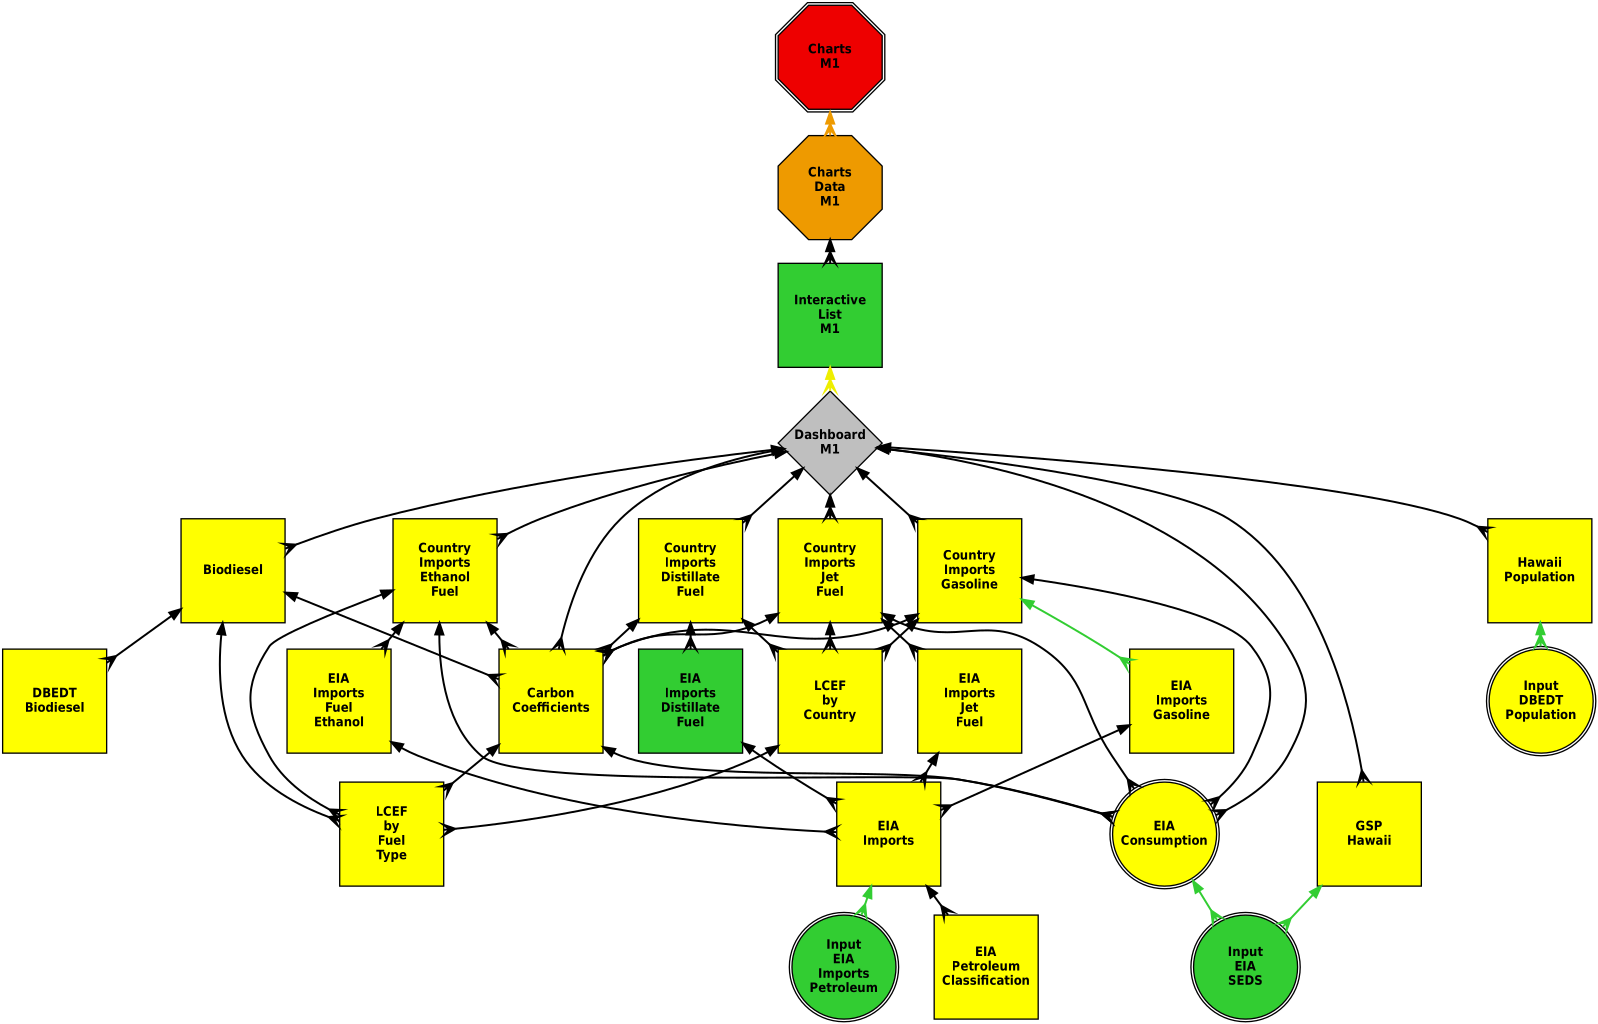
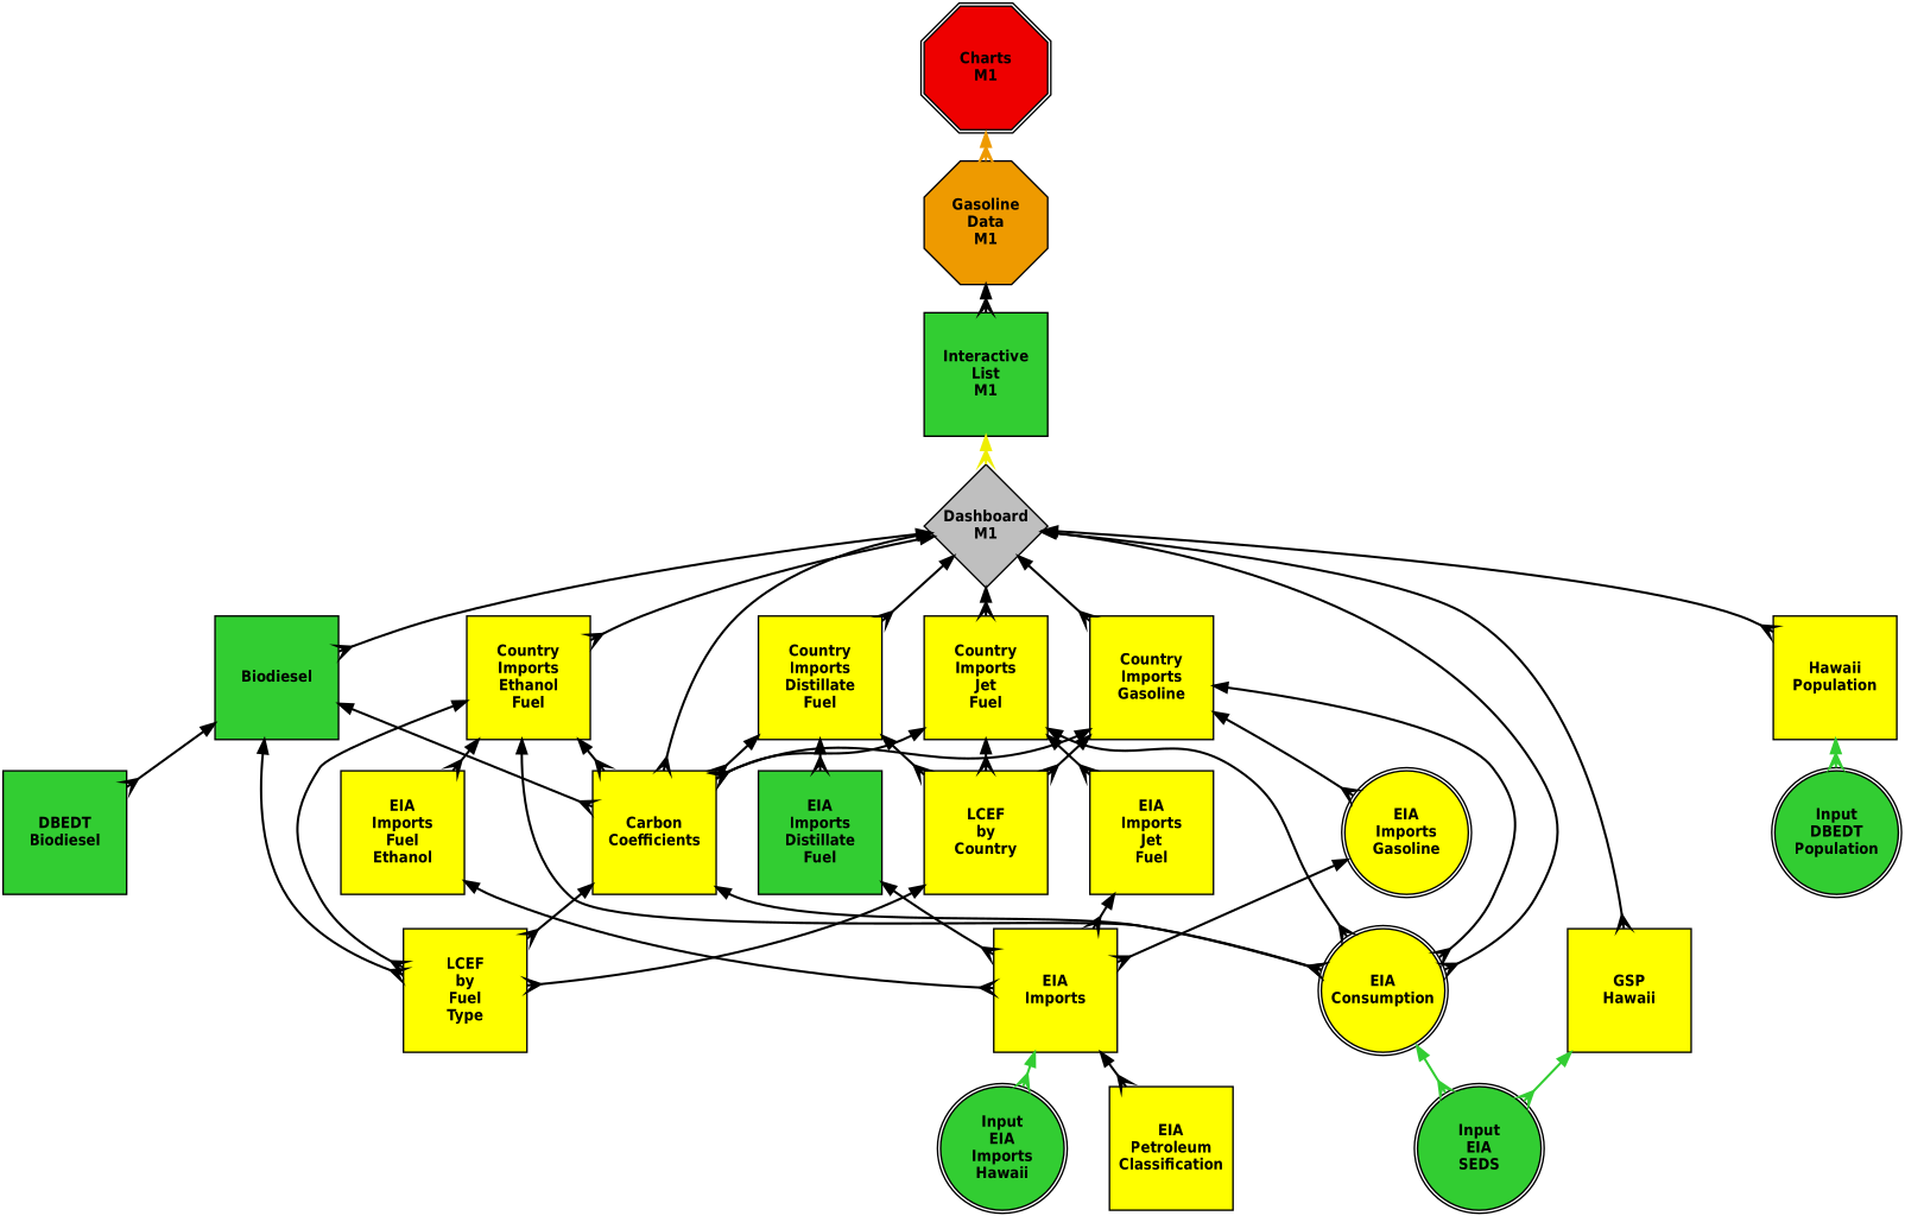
  digraph {
    nodesep=0.75
    node [fillcolor=yellow fixedsize=true fontname="Helvetica-Narrow-Bold" fontsize=20 penwidth=2 shape=box style=filled]
    edge [arrowhead=crow arrowsize=1.75 color=black dir=both penwidth=3]
    n1 [fillcolor=red2 height=2.2 label="Charts\nM1" shape=doubleoctagon width=2.2]
-   n2 [fillcolor=orange2 height=2.2 label="Charts\nData\nM1" shape=octagon width=2.2]
+   n2 [fillcolor=orange2 height=2.2 label="Gasoline\nData\nM1" shape=octagon width=2.2]
    n3 [fillcolor=limegreen height=2.2 label="Interactive\nList\nM1" width=2.2]
    n4 [fillcolor=grey75 height=2.2 label="Dashboard\nM1" shape=diamond width=2.2]
-   n5 [height=2.2 label=Biodiesel width=2.2]
+   n5 [fillcolor=limegreen height=2.2 label=Biodiesel width=2.2]
    n6 [height=2.2 label="Carbon\nCoefficients" width=2.2]
    n7 [height=2.2 label="Country\nImports\nDistillate\nFuel" width=2.2]
    n8 [height=2.2 label="Country\nImports\nEthanol\nFuel" width=2.2]
    n9 [height=2.2 label="Country\nImports\nGasoline" width=2.2]
    n10 [height=2.2 label="Country\nImports\nJet\nFuel" width=2.2]
    n11 [height=2.2 label="EIA\nConsumption" shape=doublecircle width=2.2]
    n12 [height=2.2 label="GSP\nHawaii" width=2.2]
    n13 [height=2.2 label="Hawaii\nPopulation" width=2.2]
-   n14 [height=2.2 label="DBEDT\nBiodiesel" width=2.2]
+   n14 [fillcolor=limegreen height=2.2 label="DBEDT\nBiodiesel" width=2.2]
    n15 [height=2.2 label="LCEF\nby\nFuel\nType" width=2.2]
    n16 [fillcolor=limegreen height=2.2 label="EIA\nImports\nDistillate\nFuel" width=2.2]
    n17 [height=2.2 label="LCEF\nby\nCountry" width=2.2]
    n18 [height=2.2 label="EIA\nImports\nFuel\nEthanol" width=2.2]
-   n19 [height=2.2 label="EIA\nImports\nGasoline" width=2.2]
+   n19 [height=2.2 label="EIA\nImports\nGasoline" shape=doublecircle width=2.2]
    n20 [height=2.2 label="EIA\nImports\nJet\nFuel" width=2.2]
    n21 [fillcolor=limegreen height=2.2 label="Input\nEIA\nSEDS" shape=doublecircle width=2.2]
-   n22 [height=2.2 label="Input\nDBEDT\nPopulation" shape=doublecircle width=2.2]
+   n22 [fillcolor=limegreen height=2.2 label="Input\nDBEDT\nPopulation" shape=doublecircle width=2.2]
    n23 [height=2.2 label="EIA\nImports" width=2.2]
    n24 [height=2.2 label="EIA\nPetroleum\nClassification" width=2.2]
-   n25 [fillcolor=limegreen height=2.2 label="Input\nEIA\nImports\nPetroleum" shape=doublecircle width=2.2]
+   n25 [fillcolor=limegreen height=2.2 label="Input\nEIA\nImports\nHawaii" shape=doublecircle width=2.2]
    n1 -> n2 [color=orange2]
    n2 -> n3
    n3 -> n4 [color=yellow2]
    n4 -> n5
    n4 -> n6
    n4 -> n7
    n4 -> n8
    n4 -> n9
    n4 -> n10
    n4 -> n11
    n4 -> n12
    n4 -> n13
    n5 -> n6
    n5 -> n14
    n5 -> n15
    n6 -> n11
    n6 -> n15
    n7 -> n6
    n7 -> n16
    n7 -> n17
    n8 -> n6
    n8 -> n11
    n8 -> n15
    n8 -> n18
    n9 -> n6
    n9 -> n11
    n9 -> n17
-   n9 -> n19 [color=limegreen]
+   n9 -> n19
    n10 -> n6
    n10 -> n11
    n10 -> n17
    n10 -> n20
    n11 -> n21 [color=limegreen]
    n12 -> n21 [color=limegreen]
    n13 -> n22 [color=limegreen]
    n16 -> n23
    n17 -> n15
    n18 -> n23
    n19 -> n23
    n20 -> n23
    n23 -> n24
    n23 -> n25 [color=limegreen]
  }
